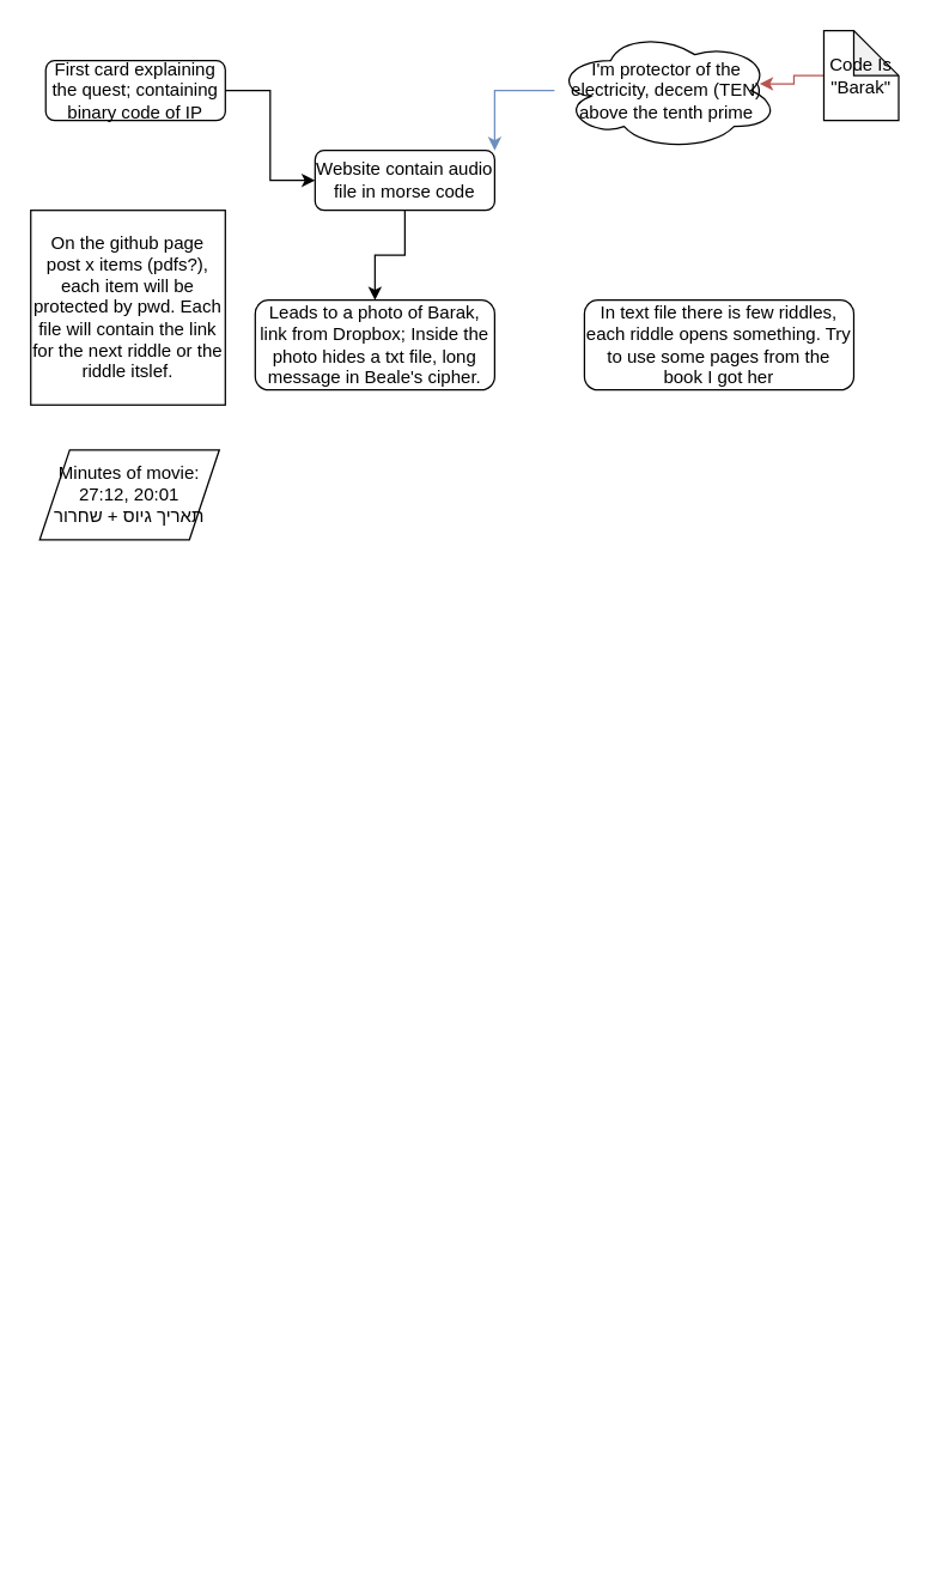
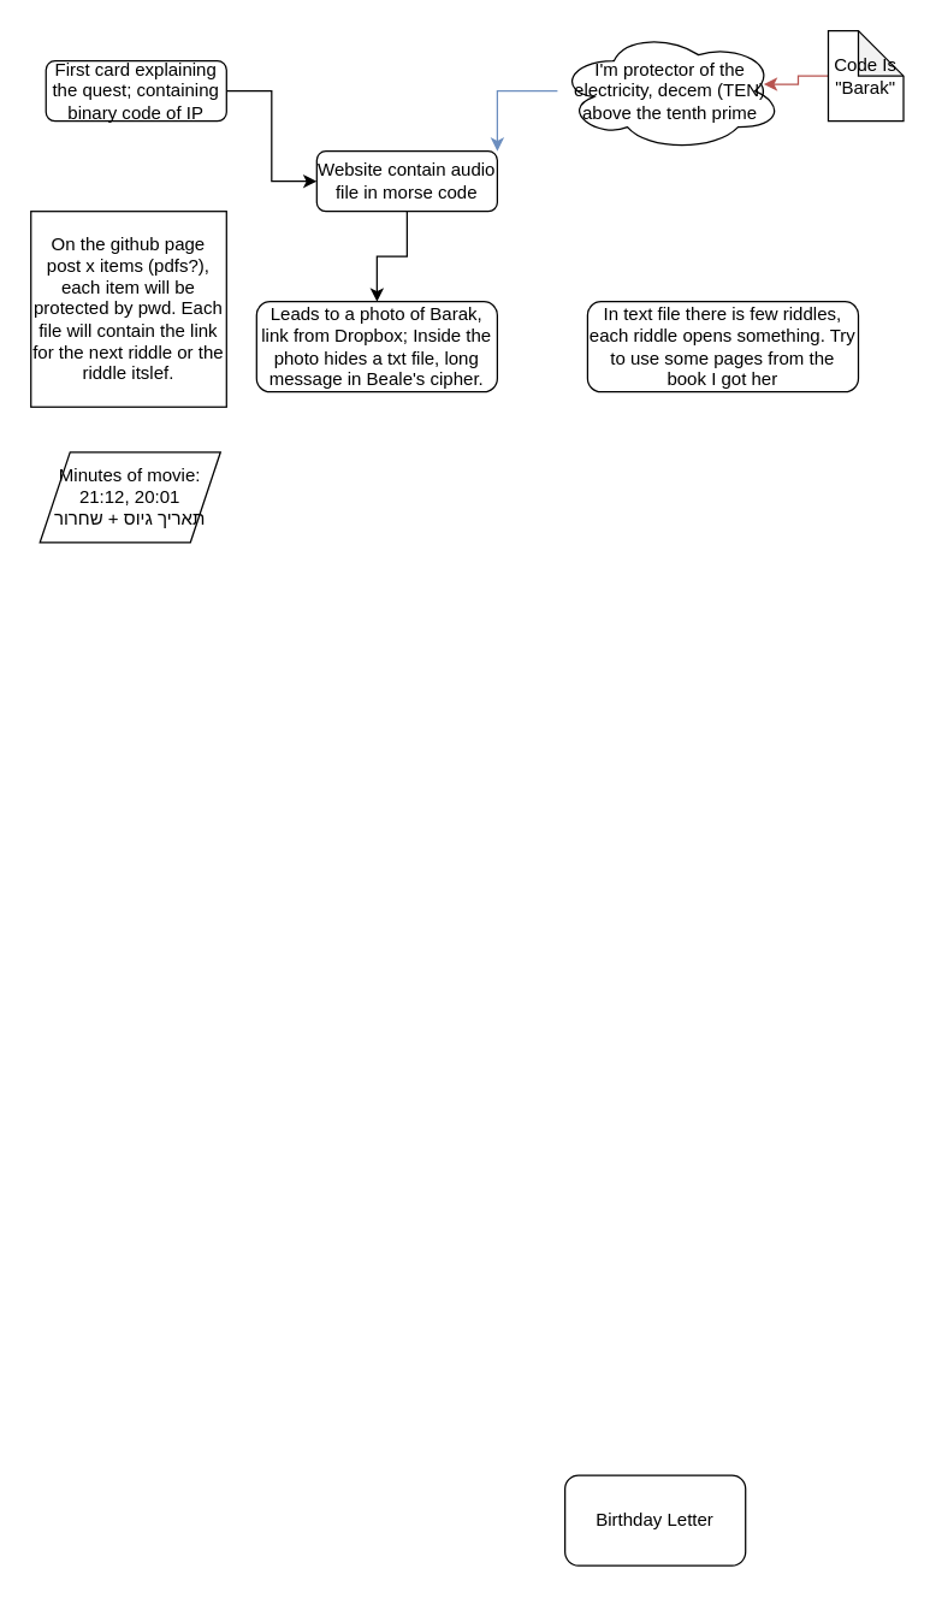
  <mxCell id="0" />
  <mxCell id="1" parent="0" />
+ <mxCell id="2" value="Birthday Letter" style="rounded=1;whiteSpace=wrap;html=1;" parent="1" vertex="1"><mxGeometry x="375" y="980" width="120" height="60" as="geometry" /></mxCell>
  <mxCell id="3" style="edgeStyle=orthogonalEdgeStyle;rounded=0;orthogonalLoop=1;jettySize=auto;html=1;entryX=0;entryY=0.5;entryDx=0;entryDy=0;" parent="1" source="4" target="6" edge="1"><mxGeometry relative="1" as="geometry" /></mxCell>
  <mxCell id="4" value="First card explaining the quest; containing binary code of IP" style="rounded=1;whiteSpace=wrap;html=1;" parent="1" vertex="1"><mxGeometry x="30" y="40" width="120" height="40" as="geometry" /></mxCell>
  <mxCell id="5" style="edgeStyle=orthogonalEdgeStyle;rounded=0;orthogonalLoop=1;jettySize=auto;html=1;entryX=0.5;entryY=0;entryDx=0;entryDy=0;" parent="1" source="6" target="7" edge="1"><mxGeometry relative="1" as="geometry" /></mxCell>
  <mxCell id="6" value="Website contain audio file in morse code" style="rounded=1;whiteSpace=wrap;html=1;" parent="1" vertex="1"><mxGeometry x="210" y="100" width="120" height="40" as="geometry" /></mxCell>
  <mxCell id="7" value="Leads to a photo of Barak, link from Dropbox; Inside the photo hides a txt file, long message in Beale's cipher." style="rounded=1;whiteSpace=wrap;html=1;" parent="1" vertex="1"><mxGeometry x="170" y="200" width="160" height="60" as="geometry" /></mxCell>
  <mxCell id="8" style="edgeStyle=orthogonalEdgeStyle;rounded=0;orthogonalLoop=1;jettySize=auto;html=1;entryX=1;entryY=0;entryDx=0;entryDy=0;fillColor=#dae8fc;strokeColor=#6c8ebf;" parent="1" source="9" target="6" edge="1"><mxGeometry relative="1" as="geometry" /></mxCell>
  <mxCell id="9" value="I'm protector of the electricity, decem (TEN) above the tenth prime" style="ellipse;shape=cloud;whiteSpace=wrap;html=1;" parent="1" vertex="1"><mxGeometry x="370" width="150" height="80" as="geometry" y="20" /></mxCell>
  <mxCell id="10" style="edgeStyle=orthogonalEdgeStyle;rounded=0;orthogonalLoop=1;jettySize=auto;html=1;entryX=0.914;entryY=0.444;entryDx=0;entryDy=0;entryPerimeter=0;fillColor=#f8cecc;strokeColor=#b85450;" parent="1" source="11" target="9" edge="1"><mxGeometry relative="1" as="geometry" /></mxCell>
  <mxCell id="11" value="Code Is &quot;Barak&quot;" style="shape=note;whiteSpace=wrap;html=1;backgroundOutline=1;darkOpacity=0.05;" parent="1" vertex="1"><mxGeometry x="550" width="50" height="60" as="geometry" y="20" /></mxCell>
  <mxCell id="12" value="In text file there is few riddles, each riddle opens something. Try to use some pages from the book I got her" style="rounded=1;whiteSpace=wrap;html=1;" parent="1" vertex="1"><mxGeometry x="390" y="200" width="180" height="60" as="geometry" /></mxCell>
  <mxCell id="13" value="On the github page post x items (pdfs?), each item will be protected by pwd. Each file will contain the link for the next riddle or the riddle itslef." style="whiteSpace=wrap;html=1;aspect=fixed;" vertex="1" parent="1"><mxGeometry x="20" y="140" width="130" height="130" as="geometry" /></mxCell>
- <mxCell id="14" value="Minutes of movie:&lt;br&gt;27:12, 20:01&lt;br&gt;תאריך גיוס + שחרור" style="shape=parallelogram;perimeter=parallelogramPerimeter;whiteSpace=wrap;html=1;fixedSize=1;" vertex="1" parent="1"><mxGeometry x="26" y="300" width="120" height="60" as="geometry" /></mxCell>
+ <mxCell id="14" value="Minutes of movie:&lt;br&gt;21:12, 20:01&lt;br&gt;תאריך גיוס + שחרור" style="shape=parallelogram;perimeter=parallelogramPerimeter;whiteSpace=wrap;html=1;fixedSize=1;" vertex="1" parent="1"><mxGeometry x="26" y="300" width="120" height="60" as="geometry" /></mxCell>
